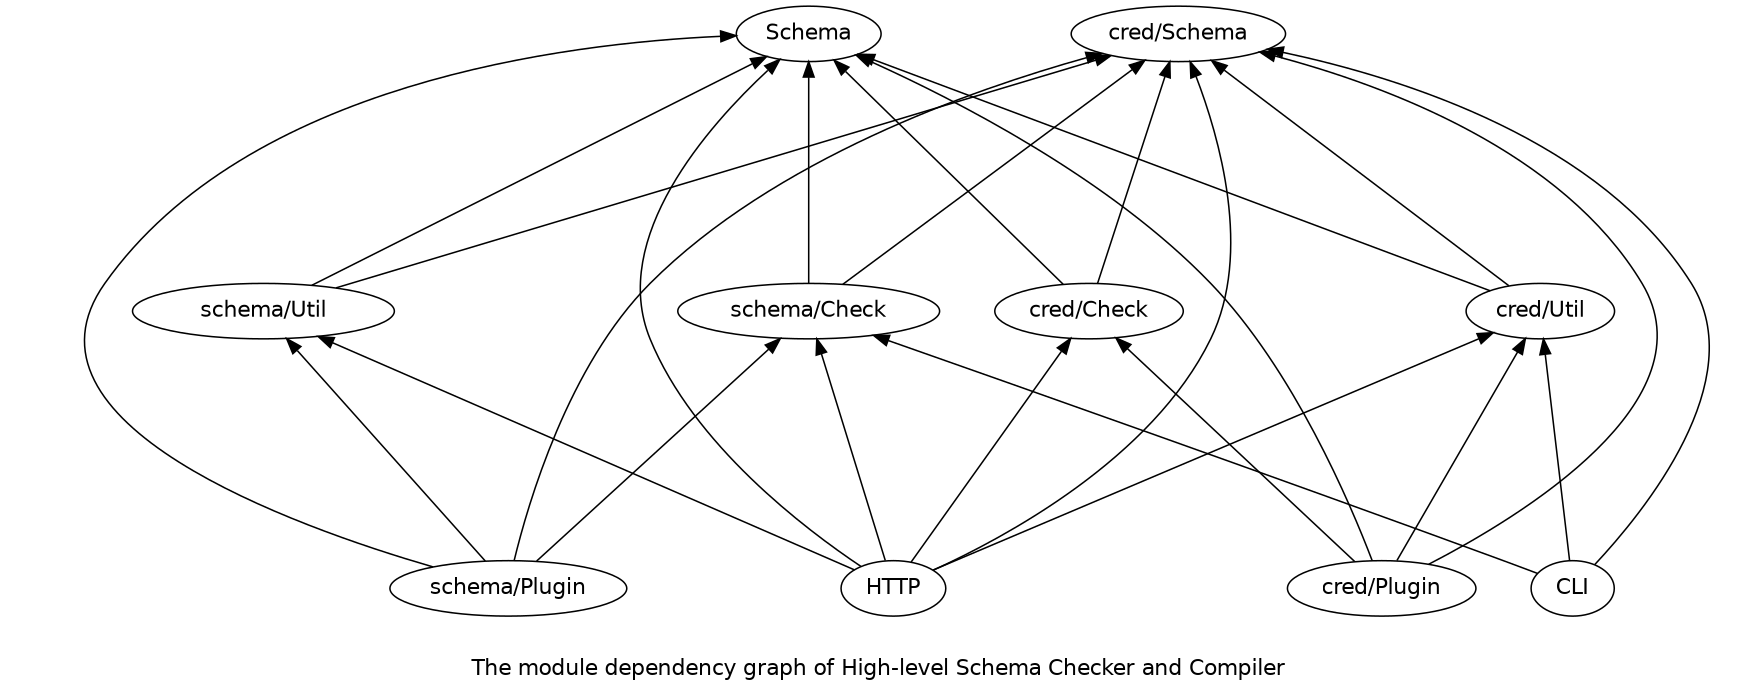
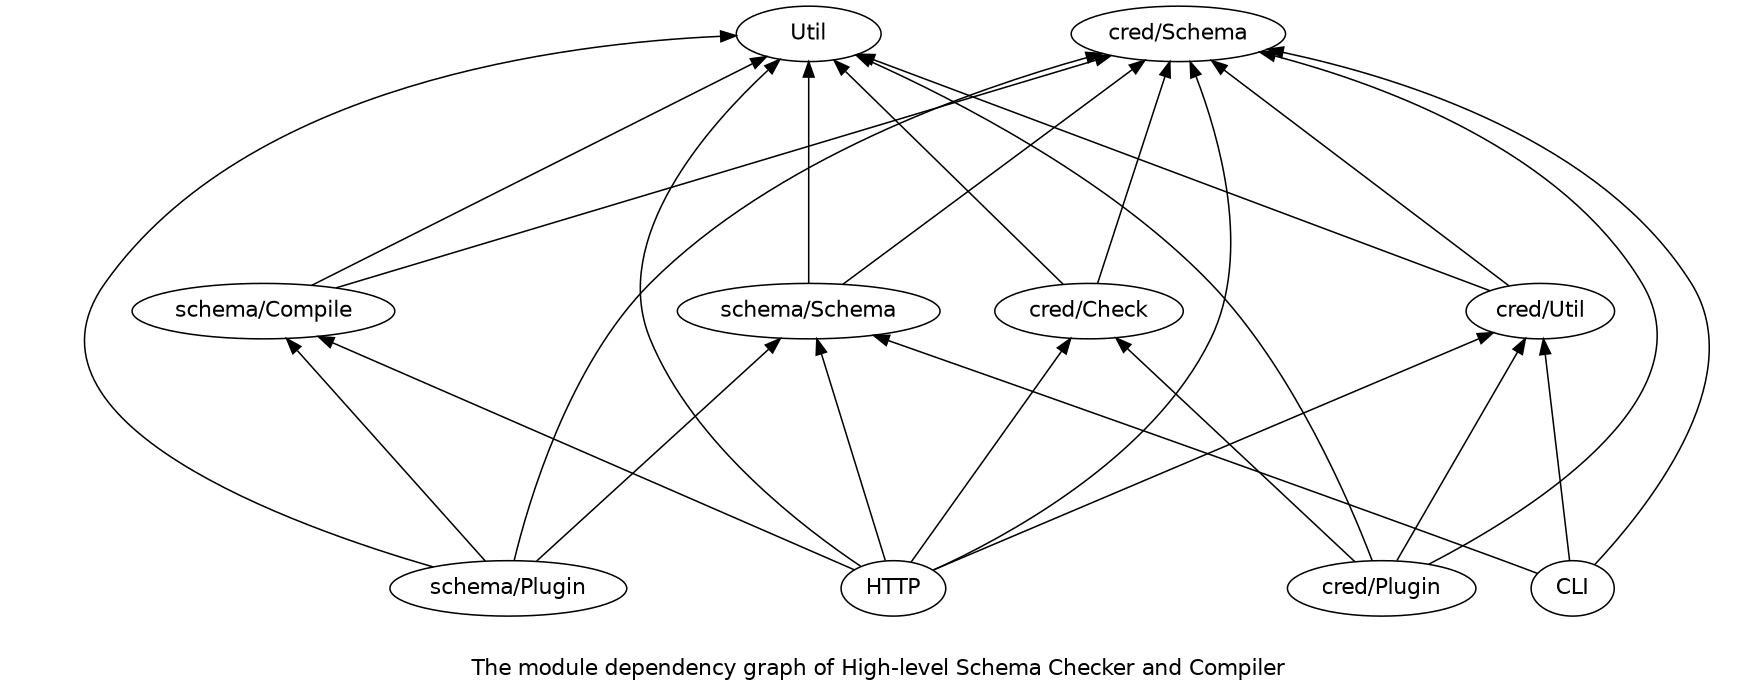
  digraph {
    fontname="DejaVu Sans"
    label="The module dependency graph of High-level Schema Checker and Compiler"
    nodesep=.5
    rankdir=BT
    ranksep=2
    node [fontname="DejaVu Sans"]
    edge [fontname="DejaVu Sans"]
-   n1 [label="schema/Check"]
-   Util [label=Schema]
+   n1 [label="schema/Schema"]
+   Util
    n3 [label="cred/Schema"]
-   n4 [label="schema/Util"]
+   n4 [label="schema/Compile"]
    n5 [label="schema/Plugin"]
    n6 [label="cred/Check"]
    n7 [label="cred/Util"]
    n8 [label="cred/Plugin"]
    CLI
    HTTP
    n1 -> Util
    n1 -> n3
    n4 -> Util
    n4 -> n3
    n5 -> n1
    n5 -> Util
    n5 -> n3
    n5 -> n4
    n6 -> Util
    n6 -> n3
    n7 -> Util
    n7 -> n3
    n8 -> Util
    n8 -> n3
    n8 -> n6
    n8 -> n7
    CLI -> n1
    CLI -> n3
    CLI -> n7
    HTTP -> n1
    HTTP -> Util
    HTTP -> n3
    HTTP -> n4
    HTTP -> n6
    HTTP -> n7
  }
